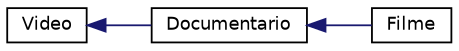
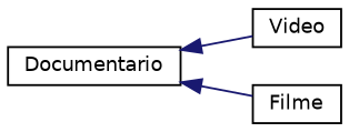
  digraph {
    rankdir=LR
    node [color=black fillcolor=white fontname=Helvetica fontsize=10 shape=record style=filled]
    edge [color=midnightblue dir=back fontname=Helvetica fontsize=10 labelfontname=Helvetica labelfontsize=10 style=solid]
    n1 [height=0.2 label=Video width=0.4]
    n2 [height=0.2 label=Documentario width=0.4]
    n3 [height=0.2 label=Filme width=0.4]
-   n1 -> n2
+   n2 -> n1
    n2 -> n3
  }
